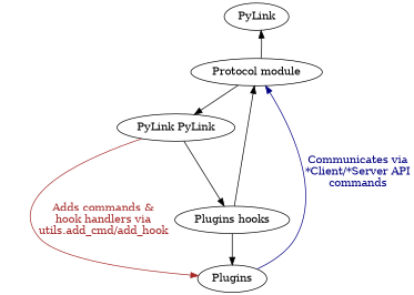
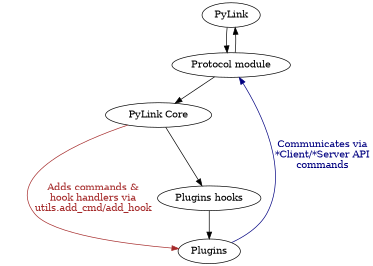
  digraph {
    n1 [label=PyLink]
    "Protocol module"
-   "PyLink Core" [label="PyLink PyLink"]
+   "PyLink Core"
    n4 [label="Plugins hooks"]
    Plugins
-   n4 -> "Protocol module"
+   n1 -> "Protocol module"
    "Protocol module" -> n1
    "Protocol module" -> "PyLink Core"
    "PyLink Core" -> n4
    "PyLink Core" -> Plugins [color=brown fontcolor=brown label="Adds commands &\nhook handlers via\nutils.add_cmd/add_hook"]
    n4 -> Plugins
    Plugins -> "Protocol module" [color=navyblue fontcolor=navyblue label="Communicates via\n*Client/*Server API\ncommands"]
  }
